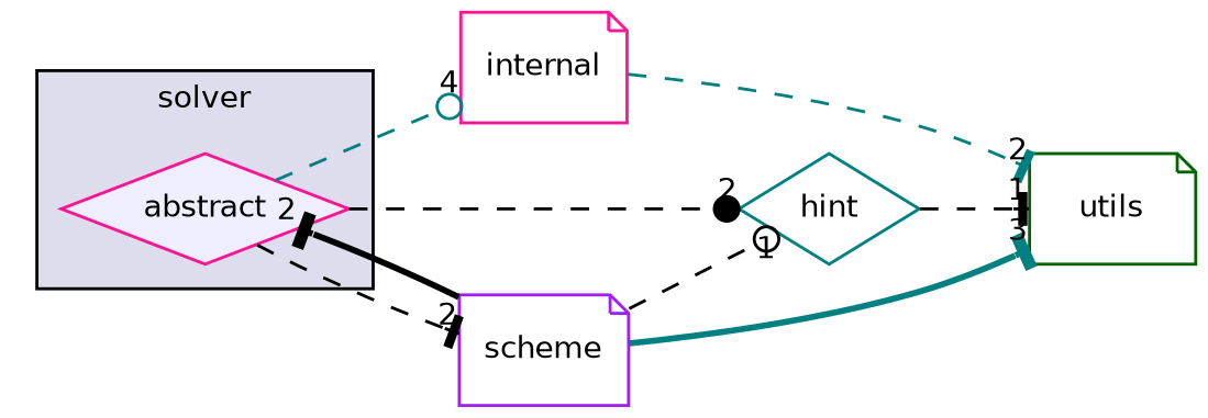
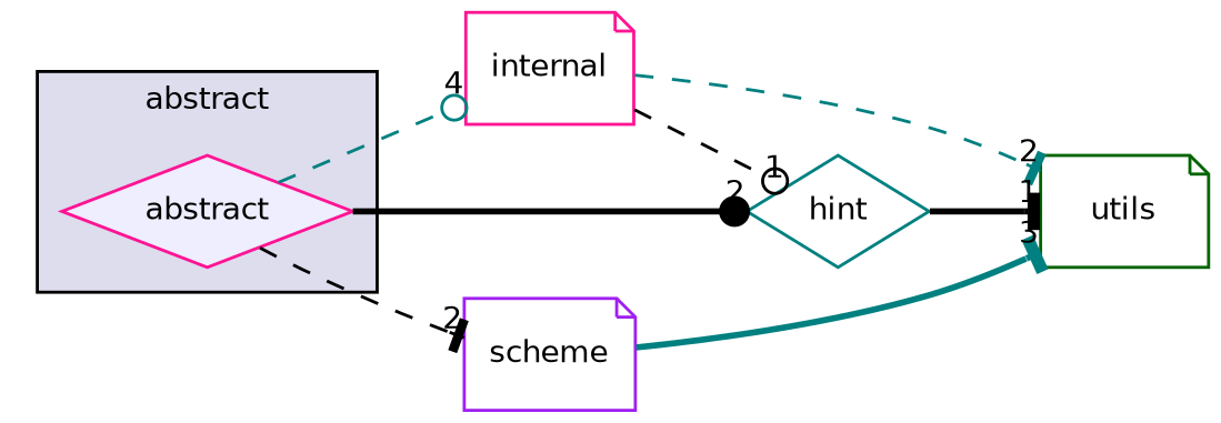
  digraph {
    compound=true
    rankdir=LR
    node [color=deeppink fillcolor=white fontname=Helvetica fontsize=10 shape=note style=filled]
    edge [arrowhead=tee color=black headlabel=2 labeldistance=1.5 labelfontname=Helvetica labelfontsize=10 style=dashed]
    n1 [fillcolor="#eeeeff" label=abstract pencolor=black shape=diamond]
    n2 [label=internal fillcolor="" style=""]
    n3 [color=teal label=hint shape=diamond]
    n4 [color=purple label=scheme]
    n5 [color=darkgreen label=utils]
    subgraph cluster_1 {
      bgcolor="#ddddee"
      fontname=Helvetica
      fontsize=10
-     label=solver
+     label=abstract
      pencolor=black
      n1
    }
    n1 -> n2 [arrowhead=odot color=teal headlabel=4]
-   n1 -> n3 [arrowhead=dot]
+   n1 -> n3 [arrowhead=dot style=bold]
    n1 -> n4
    n2 -> n5 [color=teal]
-   n3 -> n5 [headlabel=1]
-   n4 -> n1 [style=bold]
-   n4 -> n3 [arrowhead=odot headlabel=1]
+   n3 -> n5 [headlabel=1 style=bold]
+   n2 -> n3 [arrowhead=odot headlabel=1]
    n4 -> n5 [color=teal headlabel=3 style=bold]
  }
